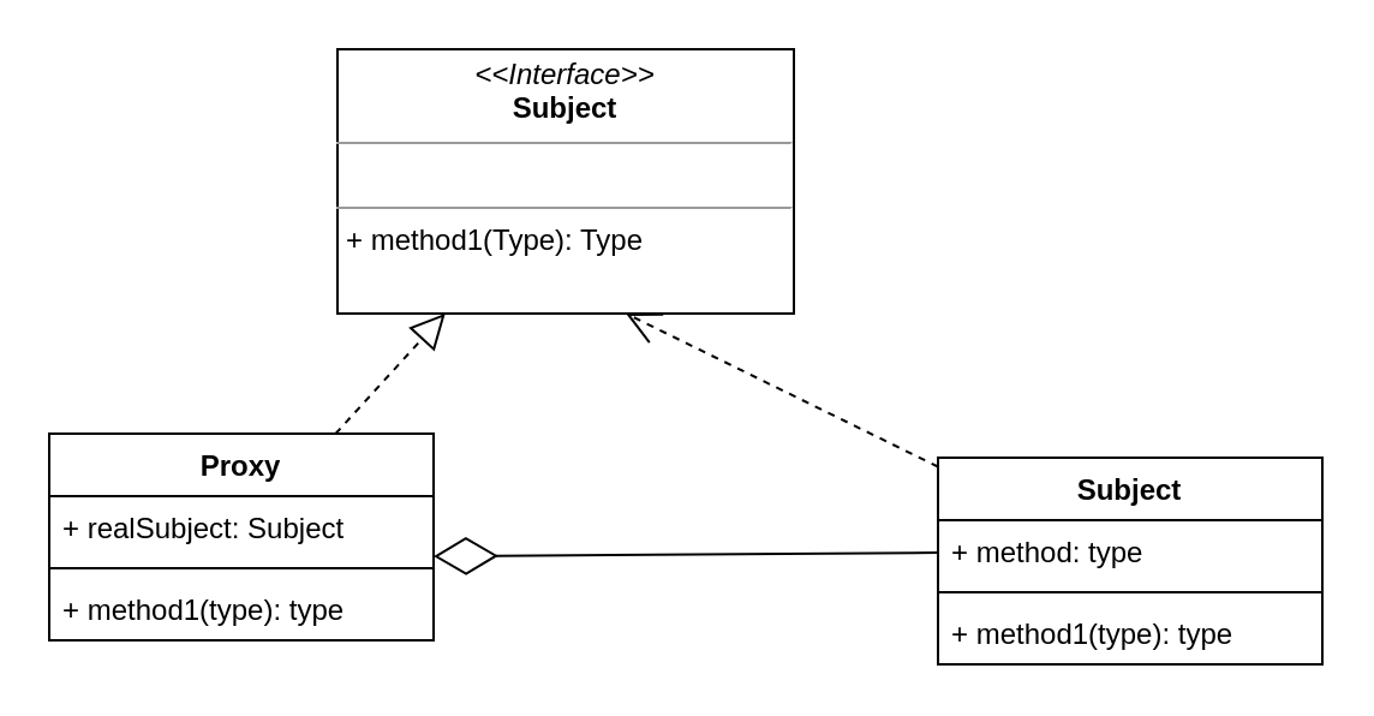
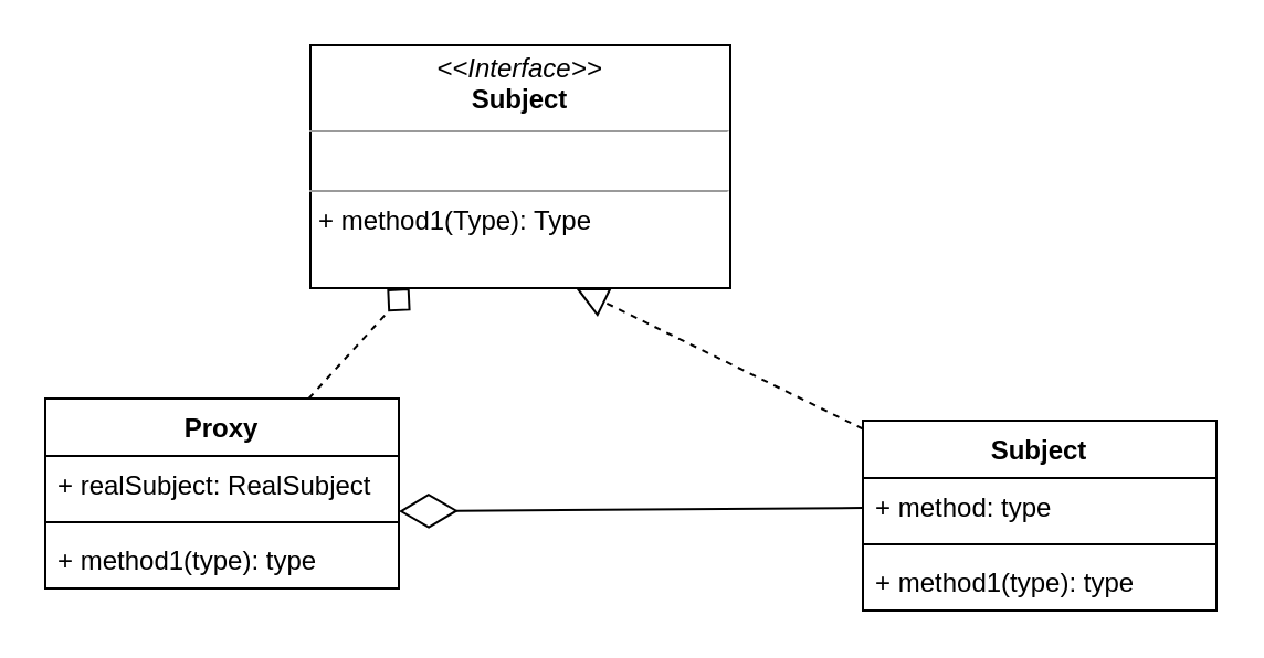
  <mxCell id="0" />
  <mxCell id="1" parent="0" />
  <mxCell id="2" value="&lt;p style=&quot;margin: 0px ; margin-top: 4px ; text-align: center&quot;&gt;&lt;i&gt;&amp;lt;&amp;lt;Interface&amp;gt;&amp;gt;&lt;/i&gt;&lt;br&gt;&lt;b&gt;Subject&lt;/b&gt;&lt;/p&gt;&lt;hr size=&quot;1&quot;&gt;&lt;p style=&quot;margin: 0px ; margin-left: 4px&quot;&gt;&lt;br&gt;&lt;/p&gt;&lt;hr size=&quot;1&quot;&gt;&lt;p style=&quot;margin: 0px ; margin-left: 4px&quot;&gt;+ method1(Type): Type&lt;br&gt;&lt;/p&gt;" style="verticalAlign=top;align=left;overflow=fill;fontSize=12;fontFamily=Helvetica;html=1;" vertex="1" parent="1"><mxGeometry x="140" y="20" width="190" height="110" as="geometry" /></mxCell>
  <mxCell id="3" value="Proxy&#10;" style="swimlane;fontStyle=1;align=center;verticalAlign=top;childLayout=stackLayout;horizontal=1;startSize=26;horizontalStack=0;resizeParent=1;resizeParentMax=0;resizeLast=0;collapsible=1;marginBottom=0;" vertex="1" parent="1"><mxGeometry x="20" y="180" width="160" height="86" as="geometry" /></mxCell>
- <mxCell id="4" value="+ realSubject: Subject" style="text;strokeColor=none;fillColor=none;align=left;verticalAlign=top;spacingLeft=4;spacingRight=4;overflow=hidden;rotatable=0;points=[[0,0.5],[1,0.5]];portConstraint=eastwest;" vertex="1" parent="3"><mxGeometry y="26" width="160" height="26" as="geometry" /></mxCell>
+ <mxCell id="4" value="+ realSubject: RealSubject" style="text;strokeColor=none;fillColor=none;align=left;verticalAlign=top;spacingLeft=4;spacingRight=4;overflow=hidden;rotatable=0;points=[[0,0.5],[1,0.5]];portConstraint=eastwest;" vertex="1" parent="3"><mxGeometry y="26" width="160" height="26" as="geometry" /></mxCell>
  <mxCell id="5" value="" style="line;strokeWidth=1;fillColor=none;align=left;verticalAlign=middle;spacingTop=-1;spacingLeft=3;spacingRight=3;rotatable=0;labelPosition=right;points=[];portConstraint=eastwest;" vertex="1" parent="3"><mxGeometry y="52" width="160" height="8" as="geometry" /></mxCell>
  <mxCell id="6" value="+ method1(type): type" style="text;strokeColor=none;fillColor=none;align=left;verticalAlign=top;spacingLeft=4;spacingRight=4;overflow=hidden;rotatable=0;points=[[0,0.5],[1,0.5]];portConstraint=eastwest;" vertex="1" parent="3"><mxGeometry y="60" width="160" height="26" as="geometry" /></mxCell>
  <mxCell id="7" value="Subject" style="swimlane;fontStyle=1;align=center;verticalAlign=top;childLayout=stackLayout;horizontal=1;startSize=26;horizontalStack=0;resizeParent=1;resizeParentMax=0;resizeLast=0;collapsible=1;marginBottom=0;" vertex="1" parent="1"><mxGeometry x="390" y="190" width="160" height="86" as="geometry" /></mxCell>
  <mxCell id="8" value="+ method: type" style="text;strokeColor=none;fillColor=none;align=left;verticalAlign=top;spacingLeft=4;spacingRight=4;overflow=hidden;rotatable=0;points=[[0,0.5],[1,0.5]];portConstraint=eastwest;" vertex="1" parent="7"><mxGeometry y="26" width="160" height="26" as="geometry" /></mxCell>
  <mxCell id="9" value="" style="line;strokeWidth=1;fillColor=none;align=left;verticalAlign=middle;spacingTop=-1;spacingLeft=3;spacingRight=3;rotatable=0;labelPosition=right;points=[];portConstraint=eastwest;" vertex="1" parent="7"><mxGeometry y="52" width="160" height="8" as="geometry" /></mxCell>
  <mxCell id="10" value="+ method1(type): type" style="text;strokeColor=none;fillColor=none;align=left;verticalAlign=top;spacingLeft=4;spacingRight=4;overflow=hidden;rotatable=0;points=[[0,0.5],[1,0.5]];portConstraint=eastwest;" vertex="1" parent="7"><mxGeometry y="60" width="160" height="26" as="geometry" /></mxCell>
- <mxCell id="11" value="" style="endArrow=block;dashed=1;endFill=0;endSize=12;html=1;" edge="1" parent="1" source="3" target="2"><mxGeometry width="160" relative="1" as="geometry"><mxPoint x="10" y="300" as="sourcePoint" /><mxPoint x="170" y="300" as="targetPoint" /></mxGeometry></mxCell>
- <mxCell id="12" value="" style="endArrow=open;dashed=1;endFill=0;endSize=12;html=1;entryX=0.632;entryY=1;entryDx=0;entryDy=0;entryPerimeter=0;" edge="1" parent="1" source="7" target="2"><mxGeometry width="160" relative="1" as="geometry"><mxPoint x="20" y="310" as="sourcePoint" /><mxPoint x="180" y="310" as="targetPoint" /></mxGeometry></mxCell>
+ <mxCell id="11" value="" style="endArrow=diamond;dashed=1;endFill=0;endSize=12;html=1;" edge="1" parent="1" source="3" target="2"><mxGeometry width="160" relative="1" as="geometry"><mxPoint x="10" y="300" as="sourcePoint" /><mxPoint x="170" y="300" as="targetPoint" /></mxGeometry></mxCell>
+ <mxCell id="12" value="" style="endArrow=block;dashed=1;endFill=0;endSize=12;html=1;entryX=0.632;entryY=1;entryDx=0;entryDy=0;entryPerimeter=0;" edge="1" parent="1" source="7" target="2"><mxGeometry width="160" relative="1" as="geometry"><mxPoint x="20" y="310" as="sourcePoint" /><mxPoint x="180" y="310" as="targetPoint" /></mxGeometry></mxCell>
  <mxCell id="13" value="" style="endArrow=diamondThin;endFill=0;endSize=24;html=1;entryX=1;entryY=0.962;entryDx=0;entryDy=0;entryPerimeter=0;" edge="1" parent="1" source="8" target="4"><mxGeometry width="160" relative="1" as="geometry"><mxPoint x="20" y="300" as="sourcePoint" /><mxPoint x="180" y="300" as="targetPoint" /><Array as="points" /></mxGeometry></mxCell>
